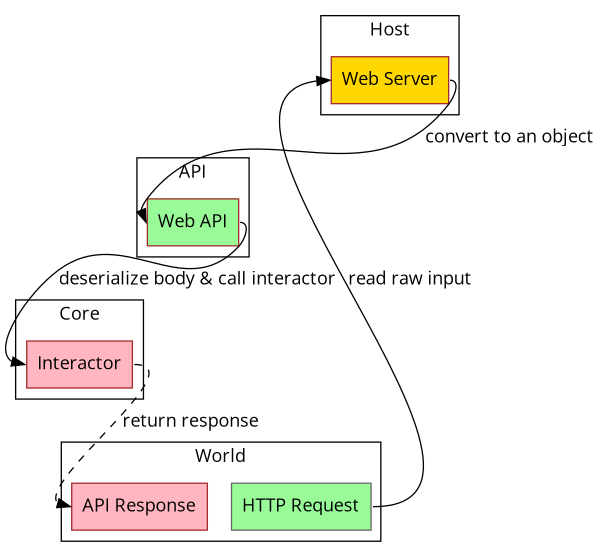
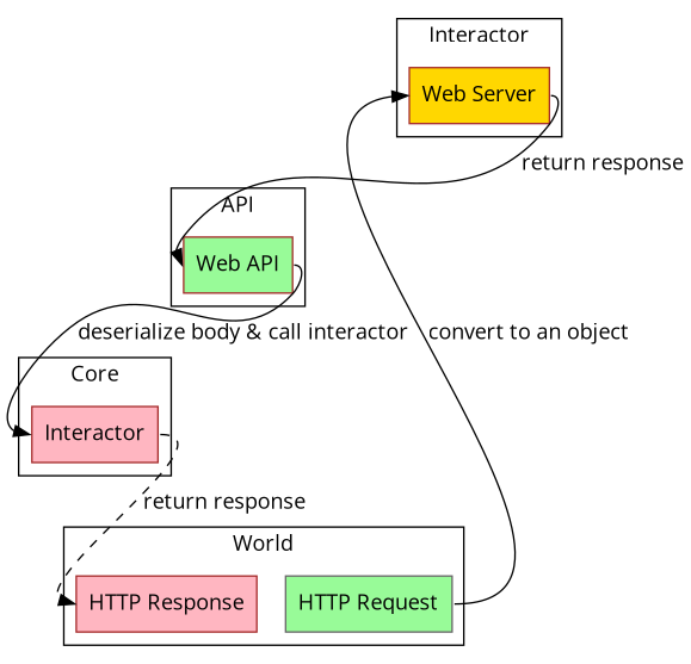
  digraph {
    fontname="Open Sans"
    node [color=brown fillcolor=palegreen fontname="Open Sans" shape=record style=filled]
    edge [fontname="Open Sans" headport=w style=solid tailport=e]
    n1 [fillcolor=gold label="Web Server"]
    n2 [color=gray40 label="HTTP Request"]
-   n3 [fillcolor=lightpink label="API Response"]
+   n3 [fillcolor=lightpink label="HTTP Response"]
    n4 [label="Web API"]
    n5 [fillcolor=lightpink label=Interactor]
    subgraph cluster_1 {
-     label=Host
+     label=Interactor
      n1
    }
    subgraph cluster_2 {
      label=World
      n2
      n3
    }
    subgraph cluster_3 {
      label=API
      n4
    }
    subgraph cluster_4 {
      label=Core
      n5
    }
-   n1 -> n4 [label="convert to an object"]
-   n2 -> n1 [label="read raw input"]
+   n1 -> n4 [label="return response"]
+   n2 -> n1 [label="convert to an object"]
    n4 -> n5 [label="deserialize body & call interactor"]
    n5 -> n3 [label="return response" style=dashed]
  }
